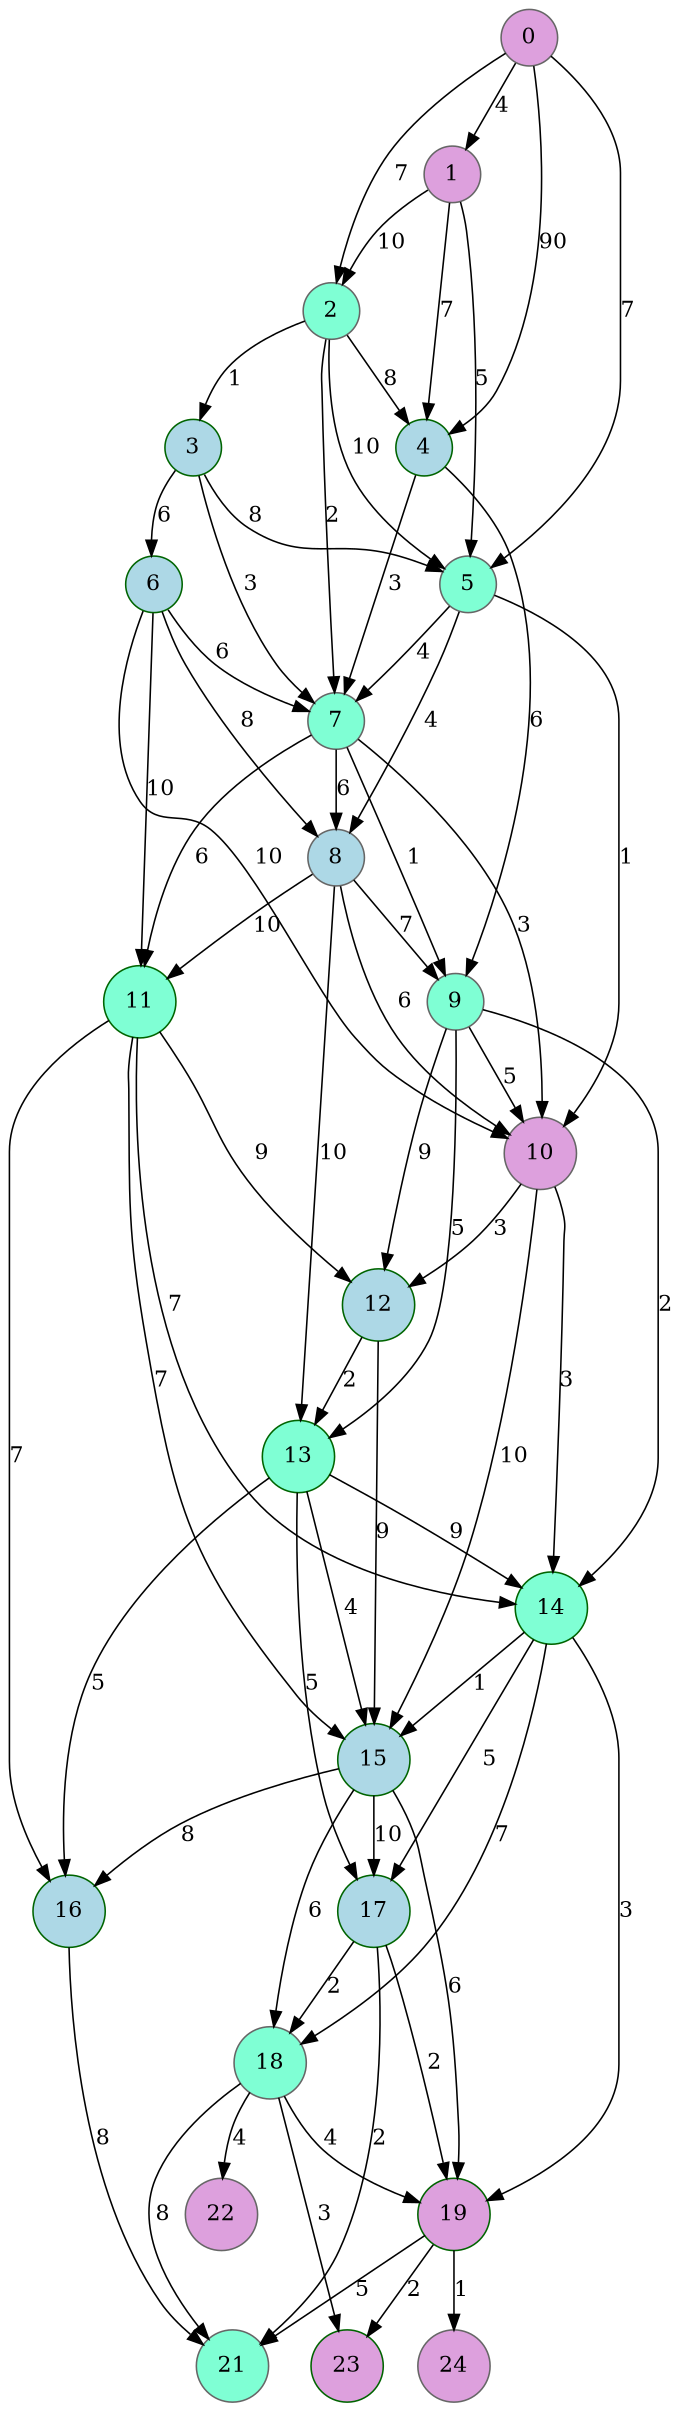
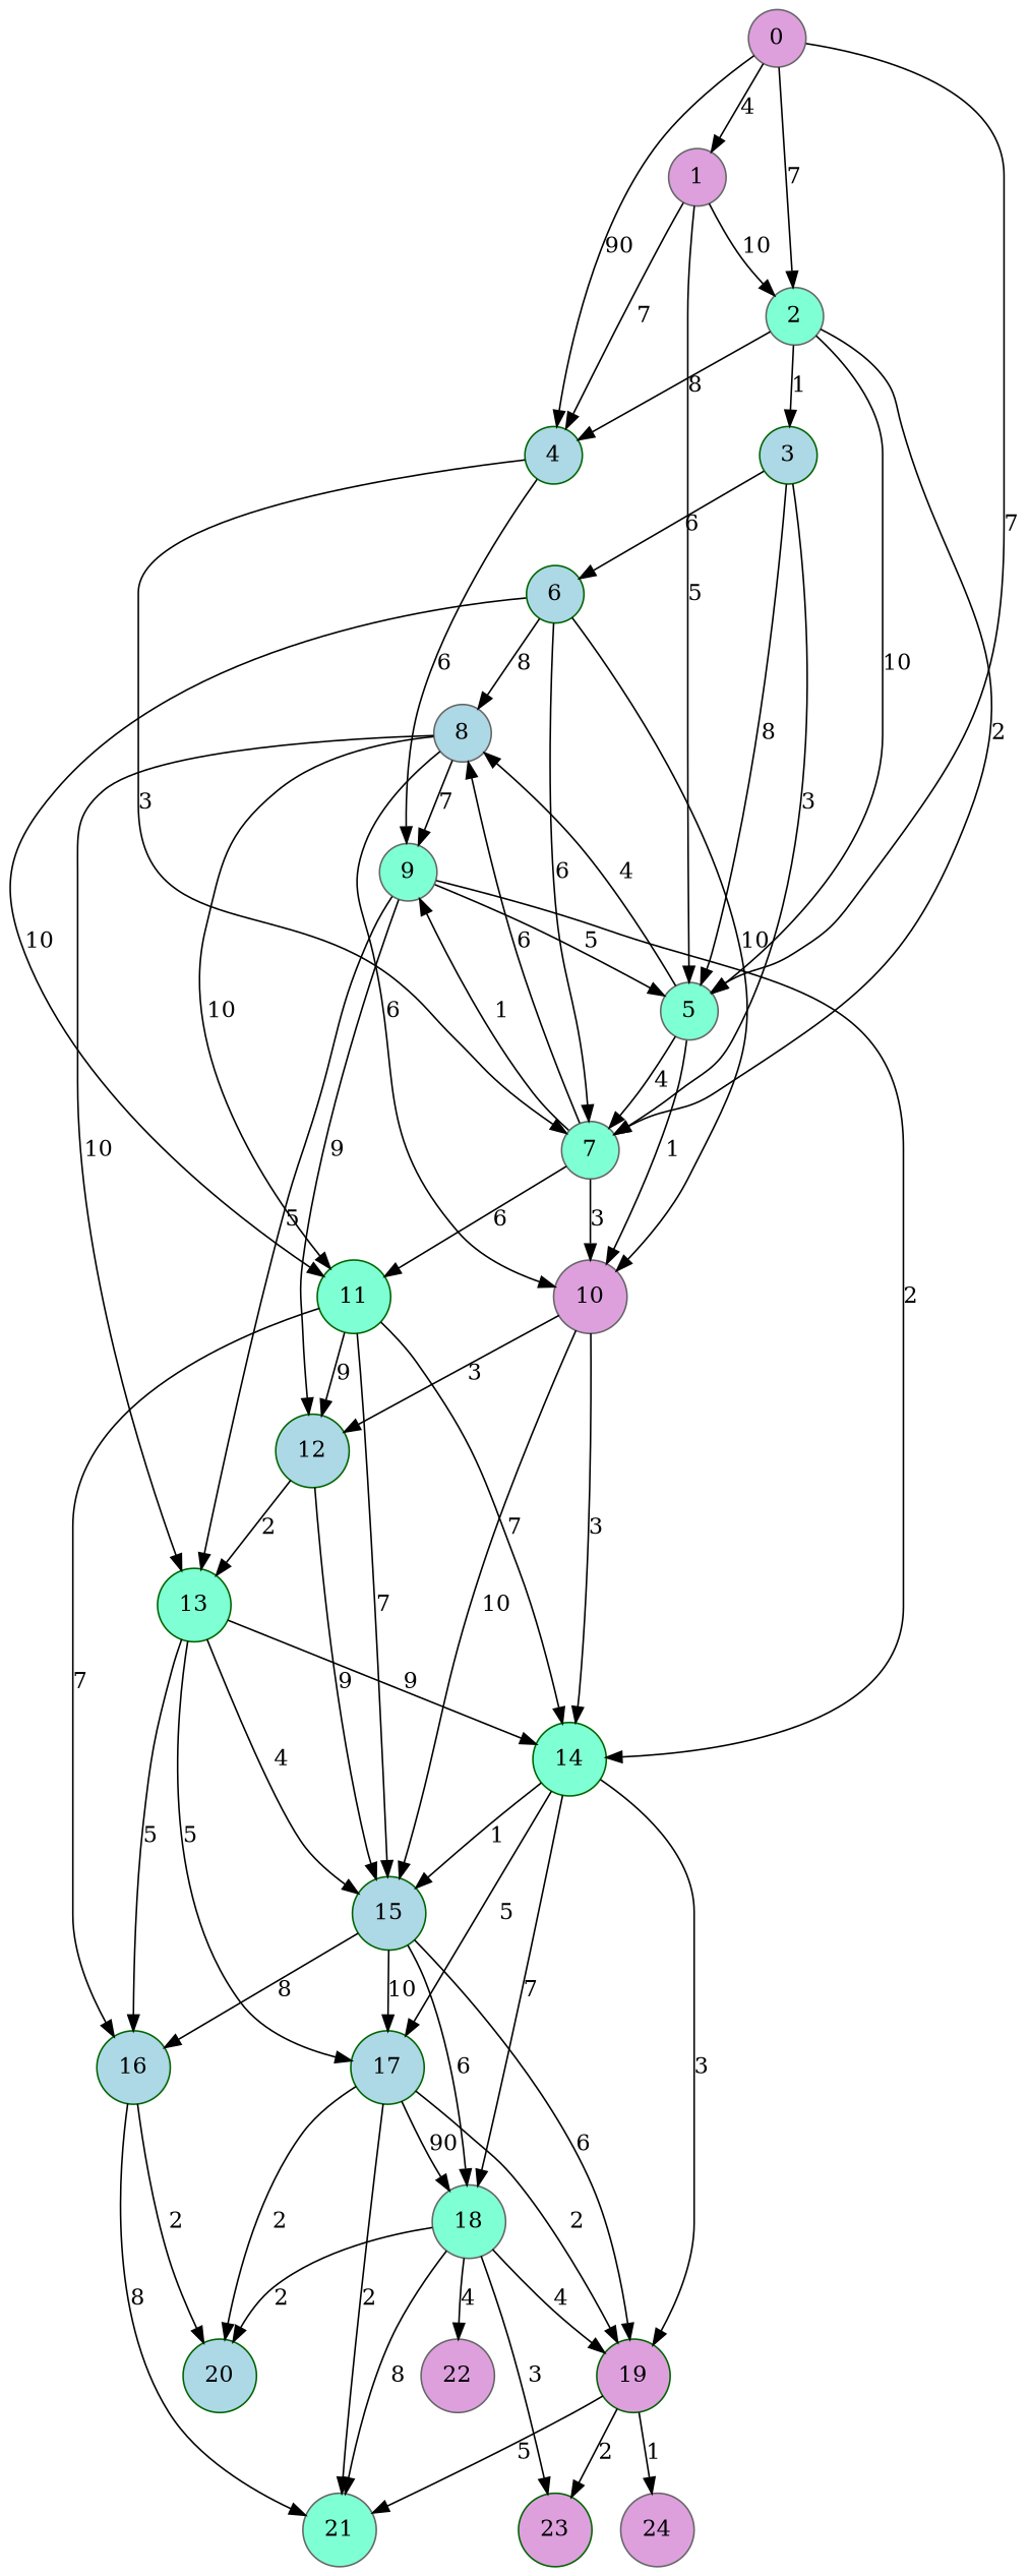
  digraph {
    node [color=darkgreen fillcolor=aquamarine shape=circle style=filled]
    11
    8 [color=gray40 fillcolor=lightblue]
    10 [color=gray40 fillcolor=plum]
    9 [color=gray40]
    13
    14
    15 [fillcolor=lightblue]
    16 [fillcolor=lightblue]
    12 [fillcolor=lightblue]
    17 [fillcolor=lightblue]
    18 [color=gray40]
    19 [fillcolor=plum]
    21 [color=gray40]
+   20 [fillcolor=lightblue]
    23 [fillcolor=plum]
    22 [color=gray40 fillcolor=plum]
    24 [color=gray40 fillcolor=plum]
    7 [color=gray40]
    2 [color=gray40]
    3 [fillcolor=lightblue]
    5 [color=gray40]
    4 [fillcolor=lightblue]
    6 [fillcolor=lightblue]
    0 [color=gray40 fillcolor=plum]
    1 [color=gray40 fillcolor=plum]
    11 -> 14 [label=7]
    11 -> 15 [label=7]
    11 -> 16 [label=7]
    11 -> 12 [label=9]
    8 -> 11 [label=10]
    8 -> 10 [label=6]
    8 -> 9 [label=7]
    8 -> 13 [label=10]
    10 -> 14 [label=3]
    10 -> 15 [label=10]
    10 -> 12 [label=3]
-   9 -> 10 [label=5]
+   9 -> 5 [label=5]
    9 -> 13 [label=5]
    9 -> 14 [label=2]
    9 -> 12 [label=9]
    13 -> 14 [label=9]
    13 -> 15 [label=4]
    13 -> 16 [label=5]
    13 -> 17 [label=5]
    14 -> 15 [label=1]
    14 -> 17 [label=5]
    14 -> 18 [label=7]
    14 -> 19 [label=3]
    15 -> 16 [label=8]
    15 -> 17 [label=10]
    15 -> 18 [label=6]
    15 -> 19 [label=6]
    16 -> 21 [label=8]
+   16 -> 20 [label=2]
    12 -> 13 [label=2]
    12 -> 15 [label=9]
-   17 -> 18 [label=2]
+   17 -> 18 [label=90]
    17 -> 19 [label=2]
    17 -> 21 [label=2]
+   17 -> 20 [label=2]
    18 -> 19 [label=4]
    18 -> 21 [label=8]
+   18 -> 20 [label=2]
    18 -> 23 [label=3]
    18 -> 22 [label=4]
    19 -> 21 [label=5]
    19 -> 23 [label=2]
    19 -> 24 [label=1]
    7 -> 11 [label=6]
    7 -> 8 [label=6]
    7 -> 10 [label=3]
    7 -> 9 [label=1]
    2 -> 7 [label=2]
    2 -> 3 [label=1]
    2 -> 5 [label=10]
    2 -> 4 [label=8]
    3 -> 7 [label=3]
    3 -> 5 [label=8]
    3 -> 6 [label=6]
    5 -> 8 [label=4]
    5 -> 10 [label=1]
    5 -> 7 [label=4]
    4 -> 9 [label=6]
    4 -> 7 [label=3]
    6 -> 11 [label=10]
    6 -> 8 [label=8]
    6 -> 10 [label=10]
    6 -> 7 [label=6]
    0 -> 2 [label=7]
    0 -> 5 [label=7]
    0 -> 4 [label=90]
    0 -> 1 [label=4]
    1 -> 2 [label=10]
    1 -> 5 [label=5]
    1 -> 4 [label=7]
  }
